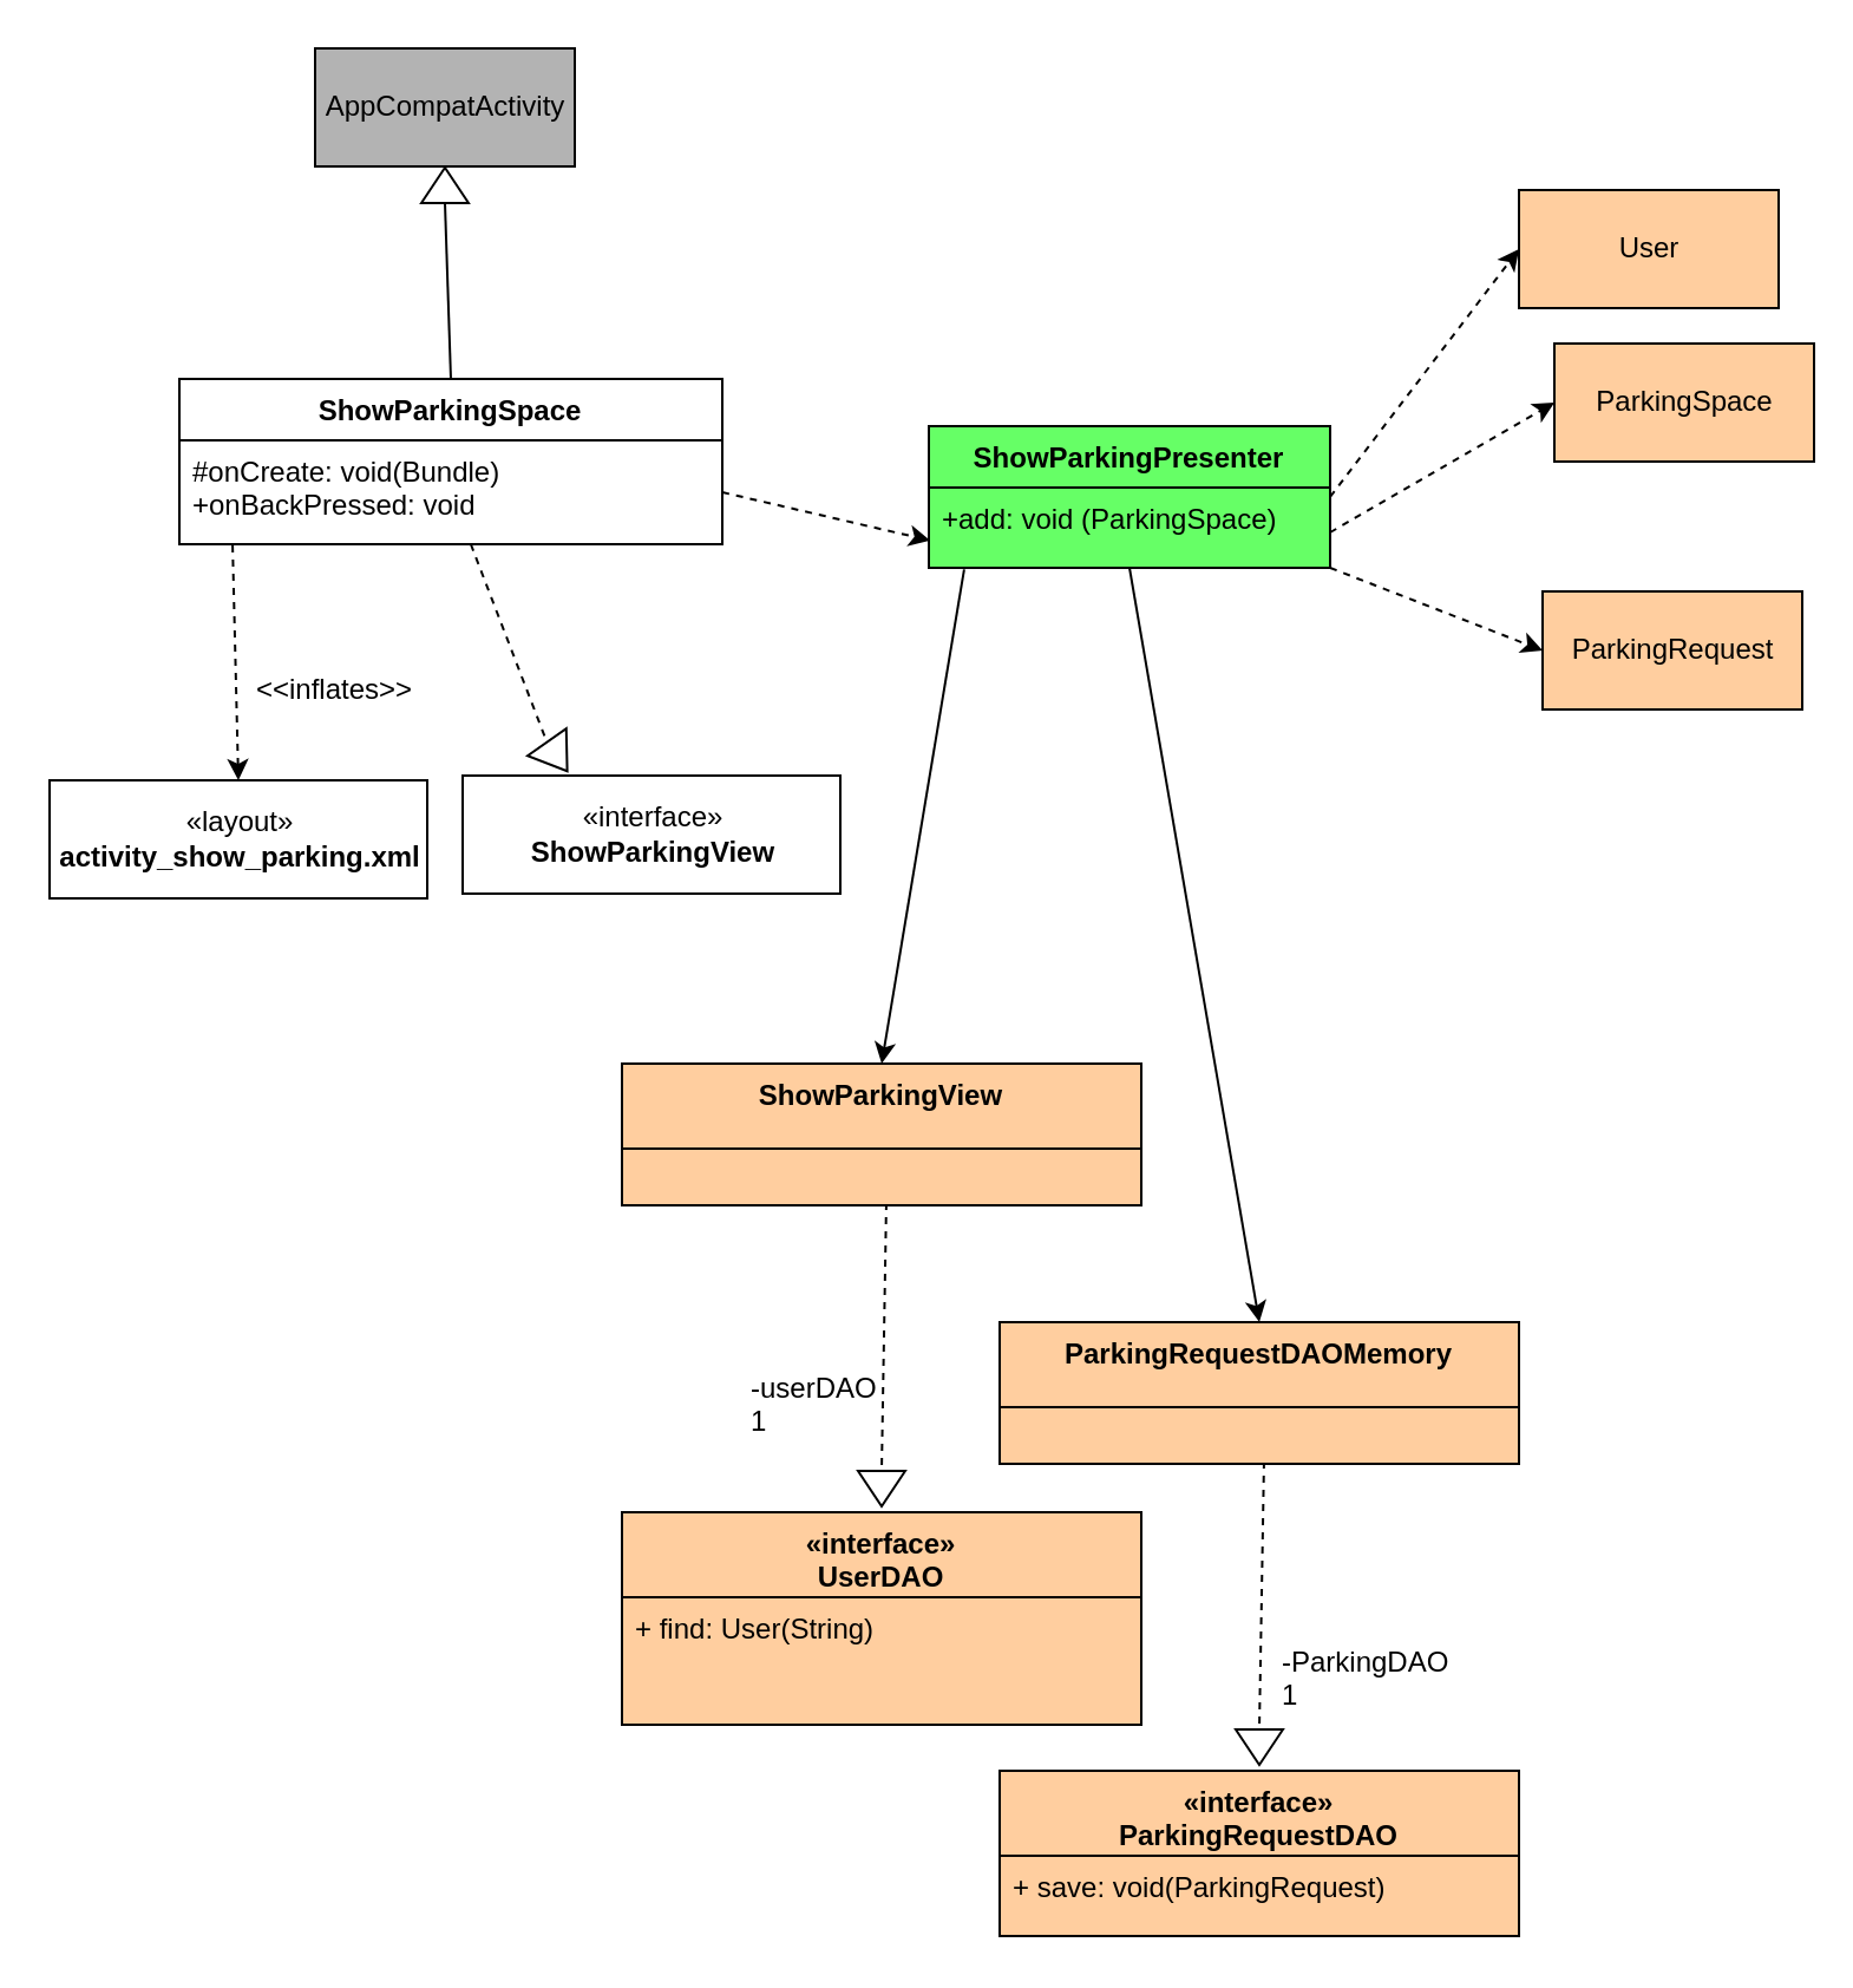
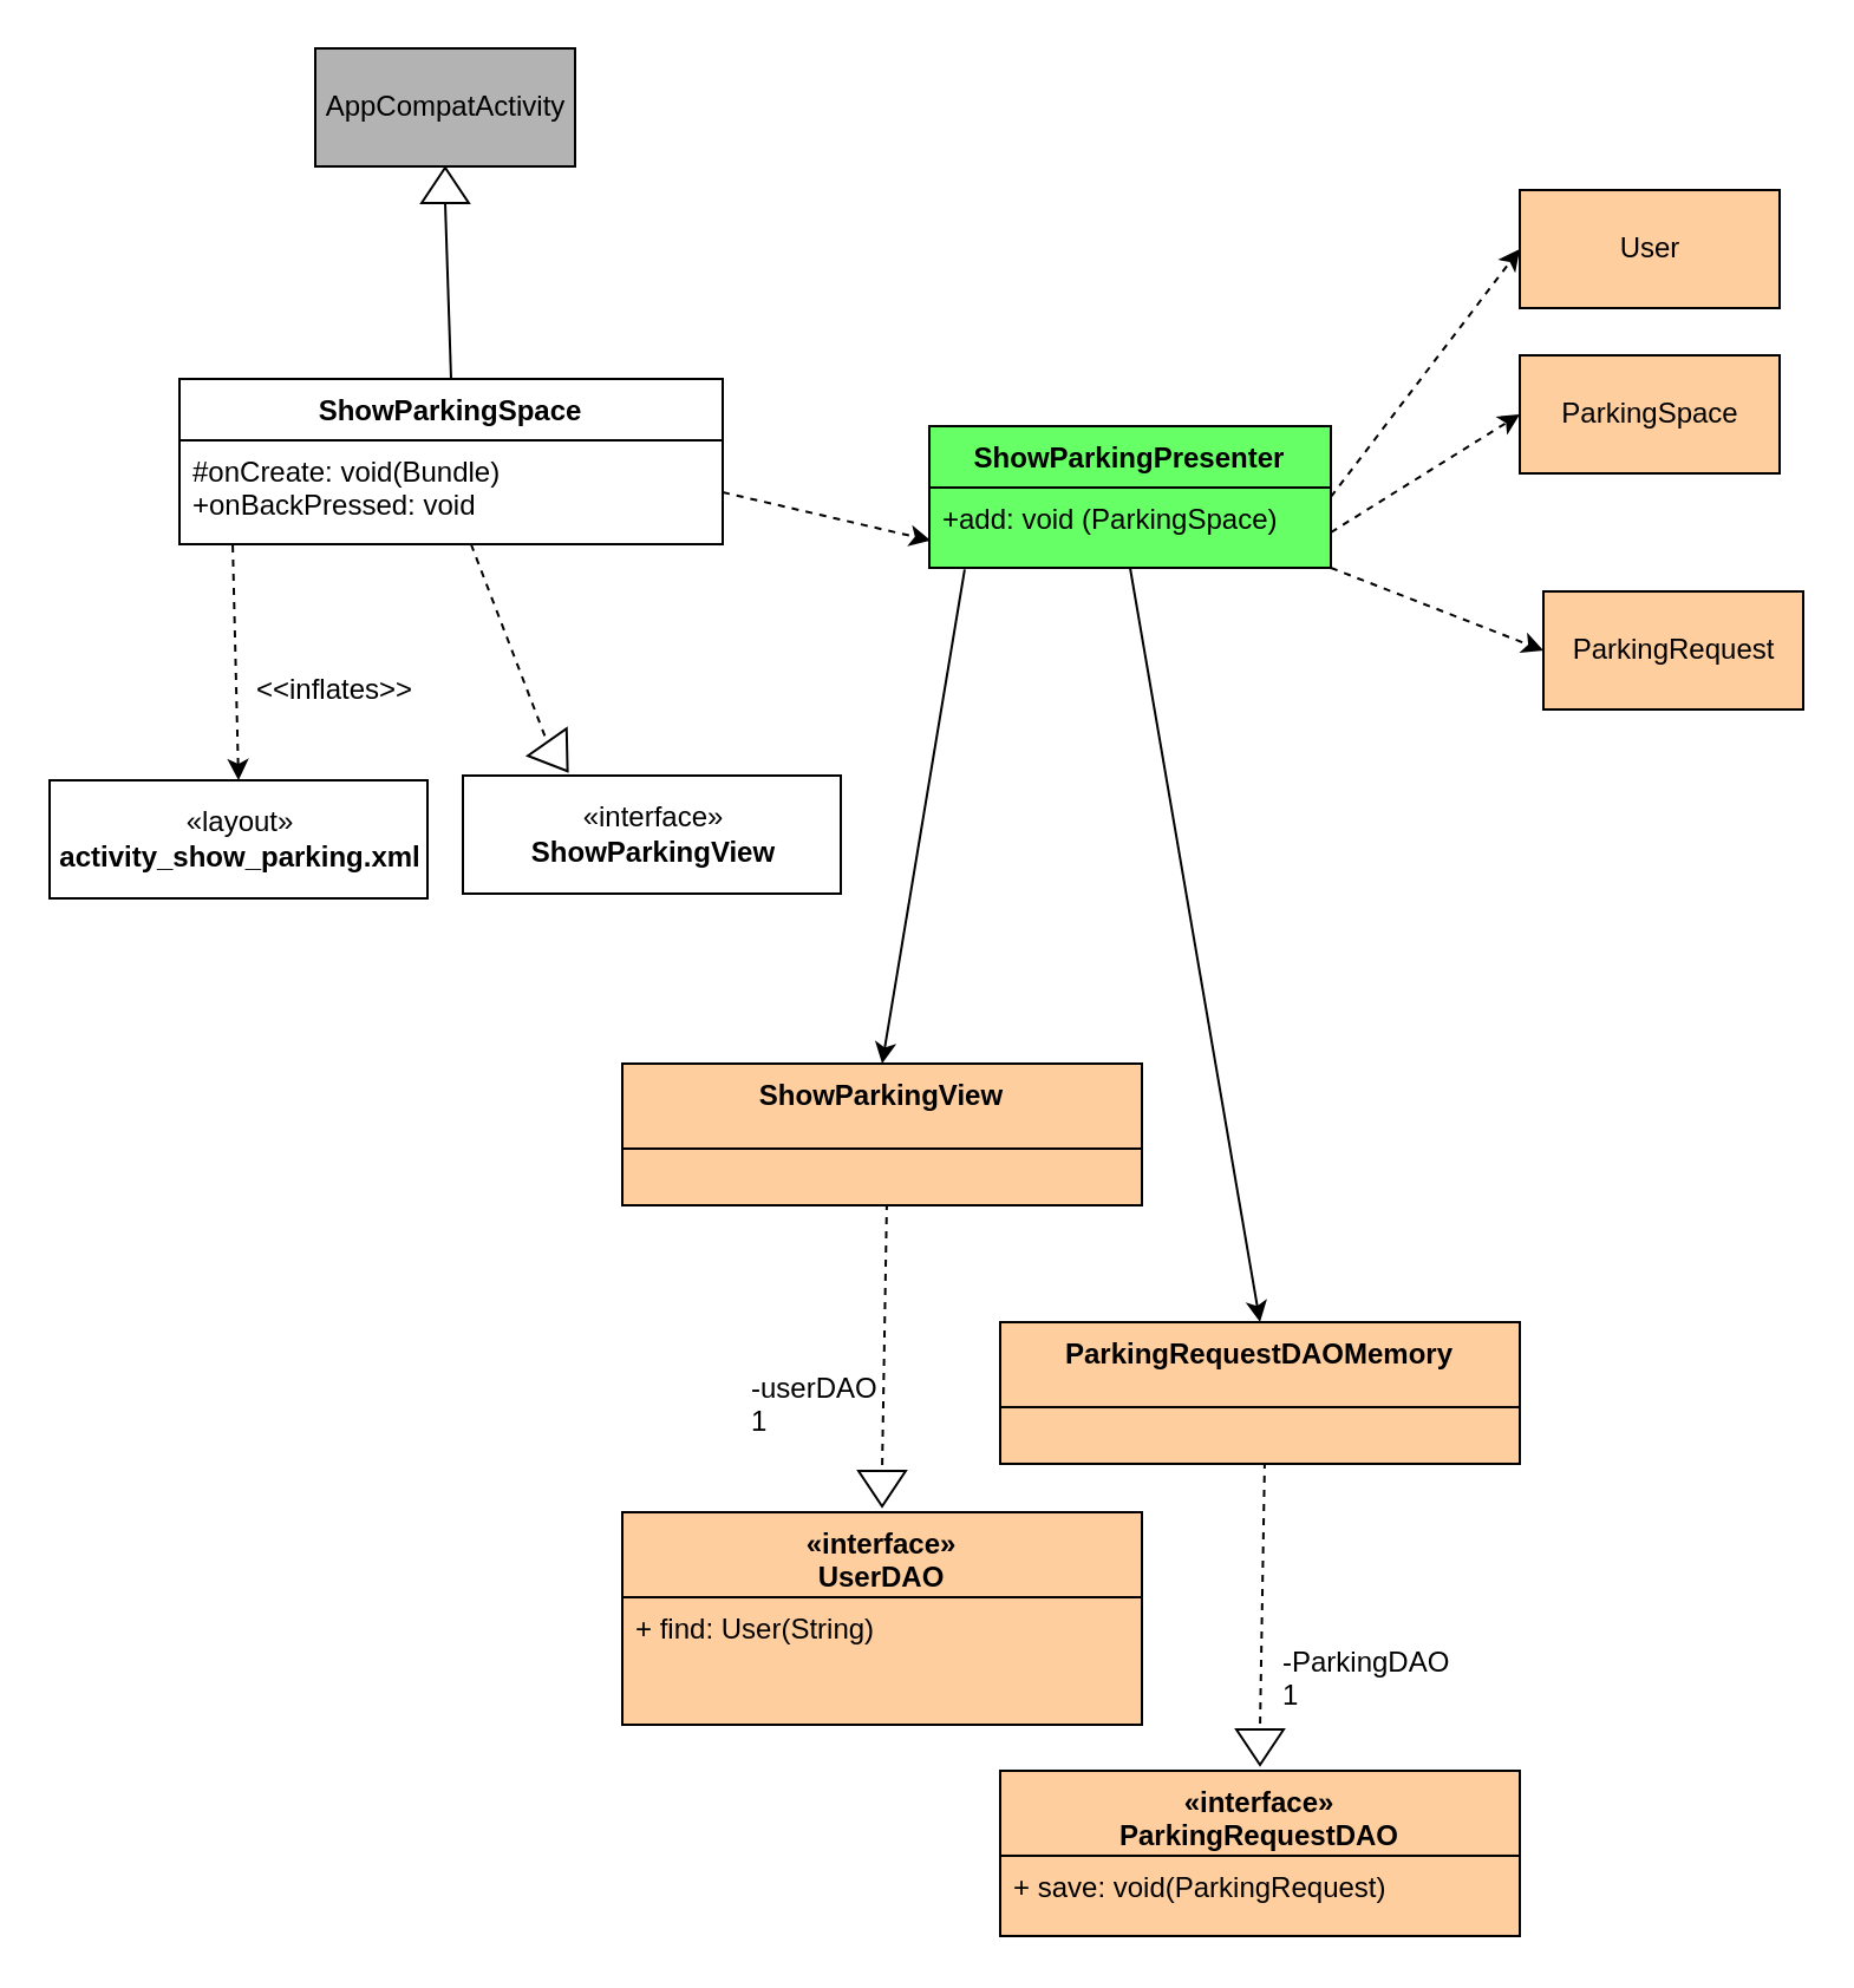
  <mxCell id="0" />
  <mxCell id="1" parent="0" />
  <mxCell id="2" value="AppCompatActivity" style="html=1;fillColor=#B3B3B3;strokeColor=#000000;" vertex="1" parent="1"><mxGeometry x="133" y="20" width="110" height="50" as="geometry" /></mxCell>
  <mxCell id="3" value="" style="triangle;whiteSpace=wrap;html=1;strokeColor=#000000;fillColor=#FFFFFF;rotation=-90;" vertex="1" parent="1"><mxGeometry x="180.5" y="68" width="15" height="20" as="geometry" /></mxCell>
  <mxCell id="4" value="" style="endArrow=none;html=1;entryX=0;entryY=0.5;entryDx=0;entryDy=0;exitX=0.5;exitY=0;exitDx=0;exitDy=0;" edge="1" parent="1" source="13" target="3"><mxGeometry width="50" height="50" relative="1" as="geometry"><mxPoint x="188" y="170" as="sourcePoint" /><mxPoint x="223" y="120" as="targetPoint" /></mxGeometry></mxCell>
  <mxCell id="5" value="" style="endArrow=classic;html=1;exitX=0.098;exitY=1.011;exitDx=0;exitDy=0;exitPerimeter=0;dashed=1;entryX=0.5;entryY=0;entryDx=0;entryDy=0;" edge="1" parent="1" source="14" target="6"><mxGeometry width="50" height="50" relative="1" as="geometry"><mxPoint x="113" y="340" as="sourcePoint" /><mxPoint x="83" y="330" as="targetPoint" /></mxGeometry></mxCell>
  <mxCell id="6" value="«layout»&lt;br&gt;&lt;b&gt;activity_show_parking.xml&lt;/b&gt;" style="html=1;strokeColor=#000000;fillColor=#FFFFFF;" vertex="1" parent="1"><mxGeometry x="20.5" y="330" width="160" height="50" as="geometry" /></mxCell>
  <mxCell id="7" value="" style="triangle;whiteSpace=wrap;html=1;strokeColor=#000000;fillColor=#FFFFFF;rotation=55;" vertex="1" parent="1"><mxGeometry x="228" y="310" width="15" height="20" as="geometry" /></mxCell>
  <mxCell id="8" value="" style="endArrow=none;html=1;entryX=0;entryY=0.5;entryDx=0;entryDy=0;dashed=1;" edge="1" parent="1" source="14" target="7"><mxGeometry width="50" height="50" relative="1" as="geometry"><mxPoint x="203" y="302.432" as="sourcePoint" /><mxPoint x="233" y="310" as="targetPoint" /></mxGeometry></mxCell>
  <mxCell id="9" value="«interface»&lt;br&gt;&lt;span style=&quot;font-weight: 700&quot;&gt;ShowParking&lt;/span&gt;&lt;span style=&quot;font-weight: 700&quot;&gt;View&lt;/span&gt;" style="html=1;strokeColor=#000000;fillColor=#FFFFFF;" vertex="1" parent="1"><mxGeometry x="195.5" y="328" width="160" height="50" as="geometry" /></mxCell>
  <mxCell id="10" value="" style="endArrow=classic;html=1;exitX=1;exitY=0.5;exitDx=0;exitDy=0;dashed=1;entryX=0.004;entryY=0.863;entryDx=0;entryDy=0;entryPerimeter=0;" edge="1" parent="1" source="14"><mxGeometry width="50" height="50" relative="1" as="geometry"><mxPoint x="366.18" y="220.004" as="sourcePoint" /><mxPoint x="393.64" y="228.438" as="targetPoint" /></mxGeometry></mxCell>
  <mxCell id="11" value="ShowParkingPresenter" style="swimlane;fontStyle=1;align=center;verticalAlign=top;childLayout=stackLayout;horizontal=1;startSize=26;horizontalStack=0;resizeParent=1;resizeParentMax=0;resizeLast=0;collapsible=1;marginBottom=0;strokeColor=#000000;fillColor=#66FF66;gradientColor=none;" vertex="1" parent="1"><mxGeometry x="393" y="180" width="170" height="60" as="geometry" /></mxCell>
  <mxCell id="12" value="+add: void (ParkingSpace)" style="text;strokeColor=#000000;fillColor=#66FF66;align=left;verticalAlign=top;spacingLeft=4;spacingRight=4;overflow=hidden;rotatable=0;points=[[0,0.5],[1,0.5]];portConstraint=eastwest;gradientColor=none;" vertex="1" parent="11"><mxGeometry y="26" width="170" height="34" as="geometry" /></mxCell>
  <mxCell id="13" value="ShowParkingSpace" style="swimlane;fontStyle=1;align=center;verticalAlign=top;childLayout=stackLayout;horizontal=1;startSize=26;horizontalStack=0;resizeParent=1;resizeParentMax=0;resizeLast=0;collapsible=1;marginBottom=0;strokeColor=#000000;fillColor=#FFFFFF;" vertex="1" parent="1"><mxGeometry x="75.5" y="160" width="230" height="70" as="geometry" /></mxCell>
  <mxCell id="14" value="#onCreate: void(Bundle)&#10;+onBackPressed: void" style="text;strokeColor=none;fillColor=none;align=left;verticalAlign=top;spacingLeft=4;spacingRight=4;overflow=hidden;rotatable=0;points=[[0,0.5],[1,0.5]];portConstraint=eastwest;" vertex="1" parent="13"><mxGeometry y="26" width="230" height="44" as="geometry" /></mxCell>
  <mxCell id="15" value="" style="endArrow=classic;html=1;exitX=0.088;exitY=1.019;exitDx=0;exitDy=0;exitPerimeter=0;entryX=0.5;entryY=0;entryDx=0;entryDy=0;" edge="1" parent="1" source="12" target="26"><mxGeometry width="50" height="50" relative="1" as="geometry"><mxPoint x="367.06" y="320" as="sourcePoint" /><mxPoint x="333" y="420" as="targetPoint" /></mxGeometry></mxCell>
  <mxCell id="16" value="" style="endArrow=classic;html=1;exitX=1;exitY=0.5;exitDx=0;exitDy=0;dashed=1;entryX=0;entryY=0.5;entryDx=0;entryDy=0;" edge="1" parent="1" source="11" target="17"><mxGeometry width="50" height="50" relative="1" as="geometry"><mxPoint x="583" y="212.28" as="sourcePoint" /><mxPoint x="653" y="190" as="targetPoint" /></mxGeometry></mxCell>
  <mxCell id="17" value="User" style="html=1;strokeColor=#000000;fillColor=#FFCE9F;gradientColor=none;" vertex="1" parent="1"><mxGeometry x="643" y="80" width="110" height="50" as="geometry" /></mxCell>
  <mxCell id="18" value="" style="triangle;whiteSpace=wrap;html=1;strokeColor=#000000;fillColor=#FFFFFF;rotation=90;" vertex="1" parent="1"><mxGeometry x="365.5" y="620" width="15" height="20" as="geometry" /></mxCell>
  <mxCell id="19" value="" style="endArrow=none;html=1;entryX=0;entryY=0.5;entryDx=0;entryDy=0;dashed=1;exitX=0.509;exitY=0.958;exitDx=0;exitDy=0;exitPerimeter=0;" edge="1" parent="1" source="27" target="18"><mxGeometry width="50" height="50" relative="1" as="geometry"><mxPoint x="177.064" y="560" as="sourcePoint" /><mxPoint x="210.5" y="630" as="targetPoint" /></mxGeometry></mxCell>
  <mxCell id="20" value="&amp;lt;&amp;lt;inflates&amp;gt;&amp;gt;" style="text;html=1;align=center;verticalAlign=middle;resizable=0;points=[];autosize=1;" vertex="1" parent="1"><mxGeometry x="100.5" y="282" width="80" height="20" as="geometry" /></mxCell>
  <mxCell id="21" value="" style="endArrow=classic;html=1;exitX=1;exitY=0.75;exitDx=0;exitDy=0;dashed=1;entryX=0;entryY=0.5;entryDx=0;entryDy=0;" edge="1" parent="1" target="22" source="11"><mxGeometry width="50" height="50" relative="1" as="geometry"><mxPoint x="593" y="302" as="sourcePoint" /><mxPoint x="683" y="272" as="targetPoint" /></mxGeometry></mxCell>
- <mxCell id="22" value="ParkingSpace" style="html=1;strokeColor=#000000;fillColor=#FFCE9F;gradientColor=none;" vertex="1" parent="1"><mxGeometry x="658" y="145" width="110" height="50" as="geometry" /></mxCell>
+ <mxCell id="22" value="ParkingSpace" style="html=1;strokeColor=#000000;fillColor=#FFCE9F;gradientColor=none;" vertex="1" parent="1"><mxGeometry x="643" y="150" width="110" height="50" as="geometry" /></mxCell>
  <mxCell id="23" value="" style="endArrow=classic;html=1;exitX=1;exitY=1;exitDx=0;exitDy=0;dashed=1;entryX=0;entryY=0.5;entryDx=0;entryDy=0;" edge="1" parent="1" target="24" source="11"><mxGeometry width="50" height="50" relative="1" as="geometry"><mxPoint x="573" y="320" as="sourcePoint" /><mxPoint x="693" y="352" as="targetPoint" /></mxGeometry></mxCell>
  <mxCell id="24" value="ParkingRequest" style="html=1;strokeColor=#000000;fillColor=#FFCE9F;gradientColor=none;" vertex="1" parent="1"><mxGeometry x="653" y="250" width="110" height="50" as="geometry" /></mxCell>
  <mxCell id="25" value="-userDAO&lt;br&gt;1" style="text;html=1;" vertex="1" parent="1"><mxGeometry x="315.5" y="574.49" width="50" height="30" as="geometry" /></mxCell>
  <mxCell id="26" value="ShowParkingView&#10;" style="swimlane;fontStyle=1;align=center;verticalAlign=top;childLayout=stackLayout;horizontal=1;startSize=36;horizontalStack=0;resizeParent=1;resizeParentMax=0;resizeLast=0;collapsible=1;marginBottom=0;strokeColor=#000000;fillColor=#FFCE9F;gradientColor=none;" vertex="1" parent="1"><mxGeometry x="263" y="450" width="220" height="60" as="geometry"><mxRectangle x="360" y="590" width="120" height="70" as="alternateBounds" /></mxGeometry></mxCell>
  <mxCell id="27" value="" style="text;strokeColor=#000000;fillColor=#FFCE9F;align=left;verticalAlign=top;spacingLeft=4;spacingRight=4;overflow=hidden;rotatable=0;points=[[0,0.5],[1,0.5]];portConstraint=eastwest;" vertex="1" parent="26"><mxGeometry y="36" width="220" height="24" as="geometry" /></mxCell>
  <mxCell id="28" value="«interface»&#10;UserDAO&#10;" style="swimlane;fontStyle=1;align=center;verticalAlign=top;childLayout=stackLayout;horizontal=1;startSize=36;horizontalStack=0;resizeParent=1;resizeParentMax=0;resizeLast=0;collapsible=1;marginBottom=0;strokeColor=#000000;fillColor=#FFCE9F;gradientColor=none;" vertex="1" parent="1"><mxGeometry x="263" y="640" width="220" height="90" as="geometry"><mxRectangle x="360" y="590" width="120" height="70" as="alternateBounds" /></mxGeometry></mxCell>
  <mxCell id="29" value="+ find: User(String)&#10;" style="text;strokeColor=#000000;fillColor=#FFCE9F;align=left;verticalAlign=top;spacingLeft=4;spacingRight=4;overflow=hidden;rotatable=0;points=[[0,0.5],[1,0.5]];portConstraint=eastwest;" vertex="1" parent="28"><mxGeometry y="36" width="220" height="54" as="geometry" /></mxCell>
  <mxCell id="30" value="" style="endArrow=classic;html=1;exitX=0.5;exitY=1;exitDx=0;exitDy=0;entryX=0.5;entryY=0;entryDx=0;entryDy=0;" edge="1" parent="1" target="34" source="11"><mxGeometry width="50" height="50" relative="1" as="geometry"><mxPoint x="567.96" y="370.516" as="sourcePoint" /><mxPoint x="493" y="529.49" as="targetPoint" /></mxGeometry></mxCell>
  <mxCell id="31" value="" style="triangle;whiteSpace=wrap;html=1;strokeColor=#000000;fillColor=#FFFFFF;rotation=90;" vertex="1" parent="1"><mxGeometry x="525.5" y="729.49" width="15" height="20" as="geometry" /></mxCell>
  <mxCell id="32" value="" style="endArrow=none;html=1;entryX=0;entryY=0.5;entryDx=0;entryDy=0;dashed=1;exitX=0.509;exitY=0.958;exitDx=0;exitDy=0;exitPerimeter=0;" edge="1" parent="1" source="35" target="31"><mxGeometry width="50" height="50" relative="1" as="geometry"><mxPoint x="337.064" y="669.49" as="sourcePoint" /><mxPoint x="370.5" y="739.49" as="targetPoint" /></mxGeometry></mxCell>
  <mxCell id="33" value="-ParkingDAO&lt;br&gt;1" style="text;html=1;" vertex="1" parent="1"><mxGeometry x="540.5" y="690" width="50" height="30" as="geometry" /></mxCell>
  <mxCell id="34" value="ParkingRequestDAOMemory&#10;" style="swimlane;fontStyle=1;align=center;verticalAlign=top;childLayout=stackLayout;horizontal=1;startSize=36;horizontalStack=0;resizeParent=1;resizeParentMax=0;resizeLast=0;collapsible=1;marginBottom=0;strokeColor=#000000;fillColor=#FFCE9F;gradientColor=none;" vertex="1" parent="1"><mxGeometry x="423" y="559.49" width="220" height="60" as="geometry"><mxRectangle x="360" y="590" width="120" height="70" as="alternateBounds" /></mxGeometry></mxCell>
  <mxCell id="35" value="" style="text;strokeColor=#000000;fillColor=#FFCE9F;align=left;verticalAlign=top;spacingLeft=4;spacingRight=4;overflow=hidden;rotatable=0;points=[[0,0.5],[1,0.5]];portConstraint=eastwest;" vertex="1" parent="34"><mxGeometry y="36" width="220" height="24" as="geometry" /></mxCell>
  <mxCell id="36" value="«interface»&#10;ParkingRequestDAO&#10;" style="swimlane;fontStyle=1;align=center;verticalAlign=top;childLayout=stackLayout;horizontal=1;startSize=36;horizontalStack=0;resizeParent=1;resizeParentMax=0;resizeLast=0;collapsible=1;marginBottom=0;strokeColor=#000000;fillColor=#FFCE9F;gradientColor=none;" vertex="1" parent="1"><mxGeometry x="423" y="749.49" width="220" height="70" as="geometry"><mxRectangle x="360" y="590" width="120" height="70" as="alternateBounds" /></mxGeometry></mxCell>
  <mxCell id="37" value="+ save: void(ParkingRequest)&#10;" style="text;strokeColor=#000000;fillColor=#FFCE9F;align=left;verticalAlign=top;spacingLeft=4;spacingRight=4;overflow=hidden;rotatable=0;points=[[0,0.5],[1,0.5]];portConstraint=eastwest;" vertex="1" parent="36"><mxGeometry y="36" width="220" height="34" as="geometry" /></mxCell>
